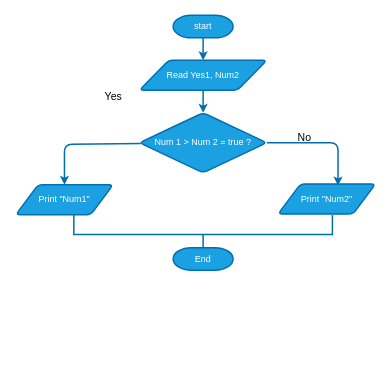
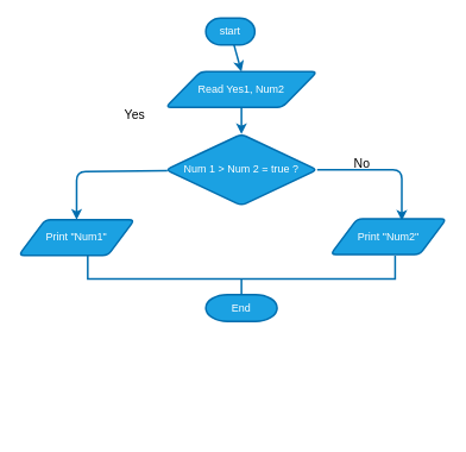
  <mxCell id="0" />
  <mxCell id="1" parent="0" />
  <mxCell id="2" value="" style="edgeStyle=none;html=1;fillColor=#1ba1e2;strokeColor=#006EAF;strokeWidth=2;" edge="1" parent="1" source="3"><mxGeometry relative="1" as="geometry"><mxPoint x="270" y="80" as="targetPoint" /></mxGeometry></mxCell>
- <mxCell id="3" value="start" style="strokeWidth=2;html=1;shape=mxgraph.flowchart.terminator;whiteSpace=wrap;fillColor=#1ba1e2;fontColor=#ffffff;strokeColor=#006EAF;" vertex="1" parent="1"><mxGeometry x="230" y="20" width="80" height="30" as="geometry" /></mxCell>
+ <mxCell id="3" value="start" style="strokeWidth=2;html=1;shape=mxgraph.flowchart.terminator;whiteSpace=wrap;fillColor=#1ba1e2;fontColor=#ffffff;strokeColor=#006EAF;" vertex="1" parent="1"><mxGeometry x="230" y="20" width="55" height="30" as="geometry" /></mxCell>
  <mxCell id="4" value="" style="edgeStyle=none;html=1;strokeWidth=2;fillColor=#1ba1e2;strokeColor=#006EAF;" edge="1" parent="1" source="5"><mxGeometry relative="1" as="geometry"><mxPoint x="270" y="150" as="targetPoint" /></mxGeometry></mxCell>
  <mxCell id="5" value="&lt;span style=&quot;color: rgb(255, 255, 255);&quot;&gt;Read Yes1, Num2&lt;/span&gt;" style="shape=parallelogram;html=1;strokeWidth=2;perimeter=parallelogramPerimeter;whiteSpace=wrap;rounded=1;arcSize=12;size=0.23;fillColor=#1ba1e2;fontColor=#ffffff;strokeColor=#006EAF;" vertex="1" parent="1"><mxGeometry x="185" y="80" width="170" height="40" as="geometry" /></mxCell>
  <mxCell id="6" value="" style="edgeStyle=none;html=1;strokeWidth=2;entryX=0.615;entryY=0.05;entryDx=0;entryDy=0;entryPerimeter=0;fillColor=#1ba1e2;strokeColor=#006EAF;" edge="1" parent="1" source="7" target="9"><mxGeometry relative="1" as="geometry"><mxPoint x="480" y="190" as="targetPoint" /><Array as="points"><mxPoint x="450" y="190" /></Array></mxGeometry></mxCell>
  <mxCell id="7" value="Num 1 &amp;gt; Num 2 = true ?" style="rhombus;whiteSpace=wrap;html=1;fillColor=#1ba1e2;strokeColor=#006EAF;fontColor=#ffffff;strokeWidth=2;rounded=1;arcSize=12;" vertex="1" parent="1"><mxGeometry x="185" y="150" width="170" height="80" as="geometry" /></mxCell>
  <mxCell id="8" value="&lt;span style=&quot;color: rgb(255, 255, 255);&quot;&gt;Print &quot;Num1&quot;&lt;/span&gt;" style="shape=parallelogram;html=1;strokeWidth=2;perimeter=parallelogramPerimeter;whiteSpace=wrap;rounded=1;arcSize=12;size=0.23;fillColor=#1ba1e2;fontColor=#ffffff;strokeColor=#006EAF;" vertex="1" parent="1"><mxGeometry x="20" y="246" width="130" height="40" as="geometry" /></mxCell>
  <mxCell id="9" value="&lt;span style=&quot;color: rgb(255, 255, 255);&quot;&gt;Print &quot;Num2&quot;&lt;/span&gt;" style="shape=parallelogram;html=1;strokeWidth=2;perimeter=parallelogramPerimeter;whiteSpace=wrap;rounded=1;arcSize=12;size=0.23;fillColor=#1ba1e2;fontColor=#ffffff;strokeColor=#006EAF;" vertex="1" parent="1"><mxGeometry x="370" y="245" width="130" height="40" as="geometry" /></mxCell>
  <mxCell id="10" value="" style="edgeStyle=none;html=1;strokeWidth=2;entryX=0.5;entryY=0;entryDx=0;entryDy=0;fillColor=#1ba1e2;strokeColor=#006EAF;" edge="1" parent="1" source="7" target="8"><mxGeometry relative="1" as="geometry"><mxPoint x="-10" y="192" as="sourcePoint" /><mxPoint x="88.98" y="240" as="targetPoint" /><Array as="points"><mxPoint x="85" y="192" /></Array></mxGeometry></mxCell>
  <mxCell id="11" value="&lt;font style=&quot;font-size: 14px;&quot;&gt;Yes&lt;/font&gt;" style="text;html=1;align=center;verticalAlign=middle;resizable=0;points=[];autosize=1;strokeColor=none;fillColor=none;" vertex="1" parent="1"><mxGeometry x="125" y="114" width="50" height="30" as="geometry" /></mxCell>
  <mxCell id="12" value="&lt;font style=&quot;font-size: 14px;&quot;&gt;No&lt;/font&gt;" style="text;html=1;align=center;verticalAlign=middle;resizable=0;points=[];autosize=1;strokeColor=none;fillColor=none;" vertex="1" parent="1"><mxGeometry x="385" y="168" width="40" height="30" as="geometry" /></mxCell>
  <mxCell id="13" value="" style="strokeWidth=2;html=1;shape=mxgraph.flowchart.annotation_2;align=left;labelPosition=right;pointerEvents=1;fontSize=14;rotation=-90;fillColor=#1ba1e2;fontColor=#ffffff;strokeColor=#006EAF;" vertex="1" parent="1"><mxGeometry x="243.75" y="140" width="52.5" height="345" as="geometry" /></mxCell>
  <mxCell id="14" value="End" style="strokeWidth=2;html=1;shape=mxgraph.flowchart.terminator;whiteSpace=wrap;fillColor=#1ba1e2;fontColor=#ffffff;strokeColor=#006EAF;" vertex="1" parent="1"><mxGeometry x="230" y="330" width="80" height="30" as="geometry" /></mxCell>
